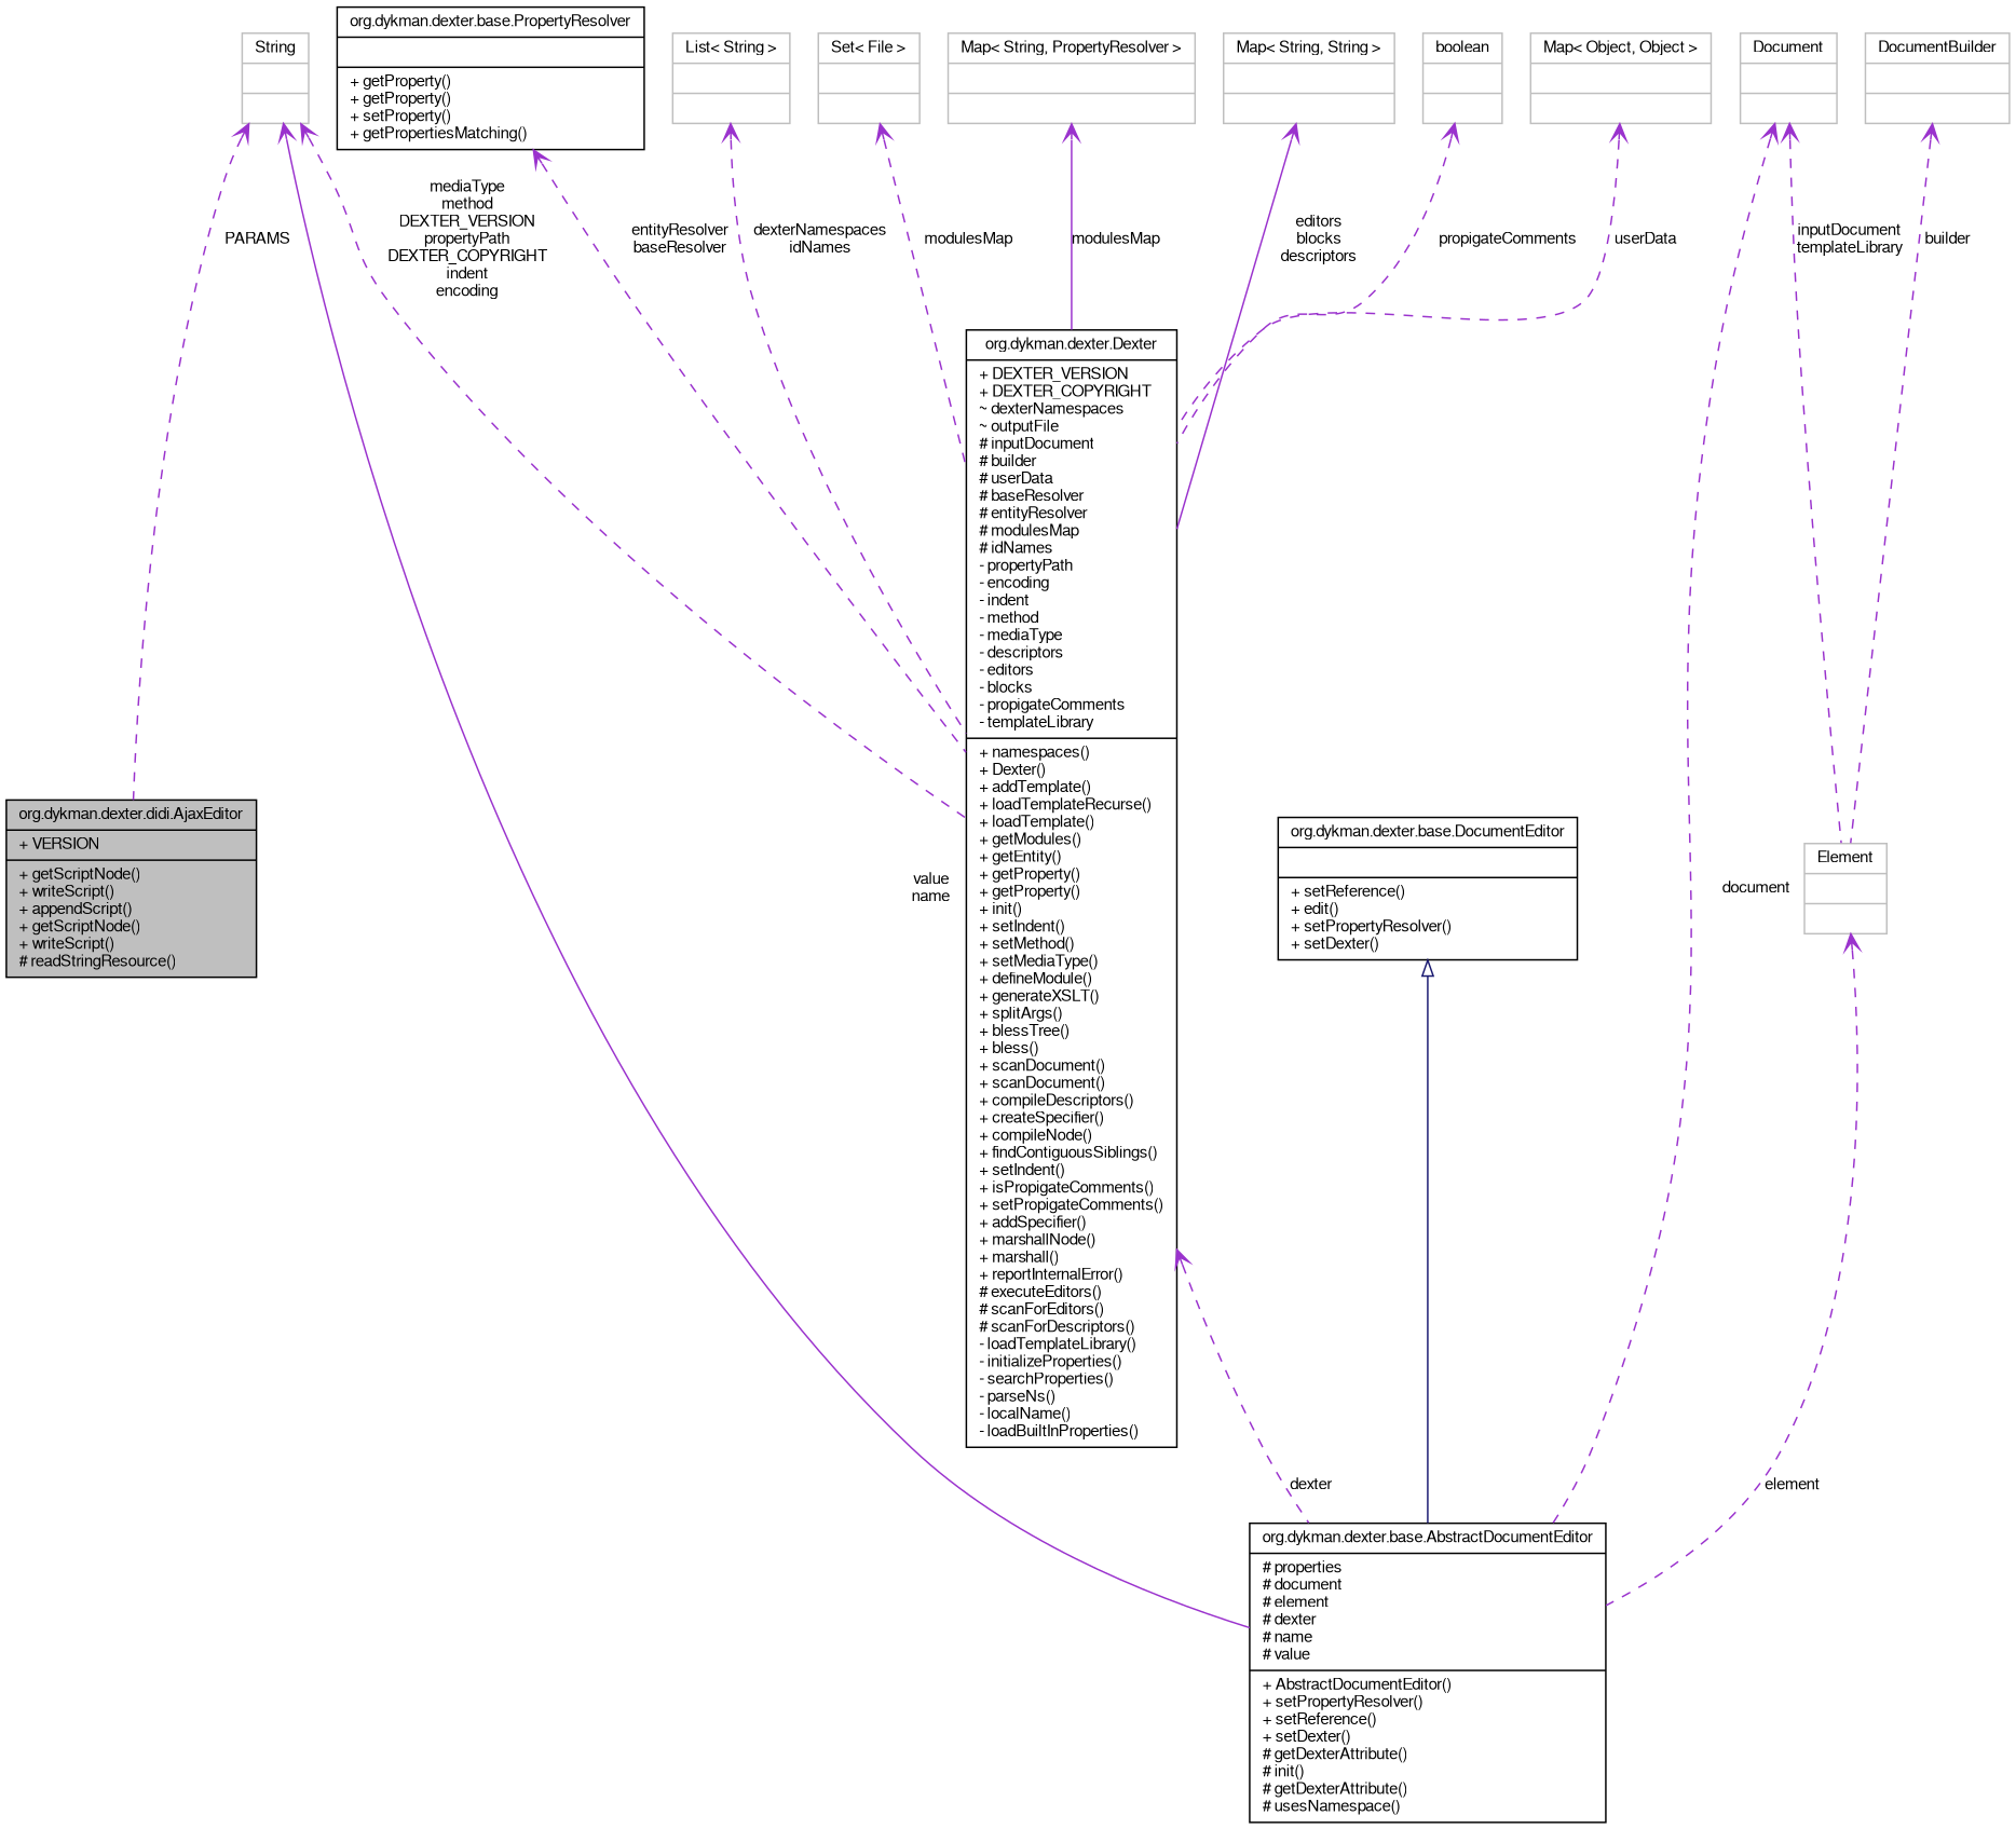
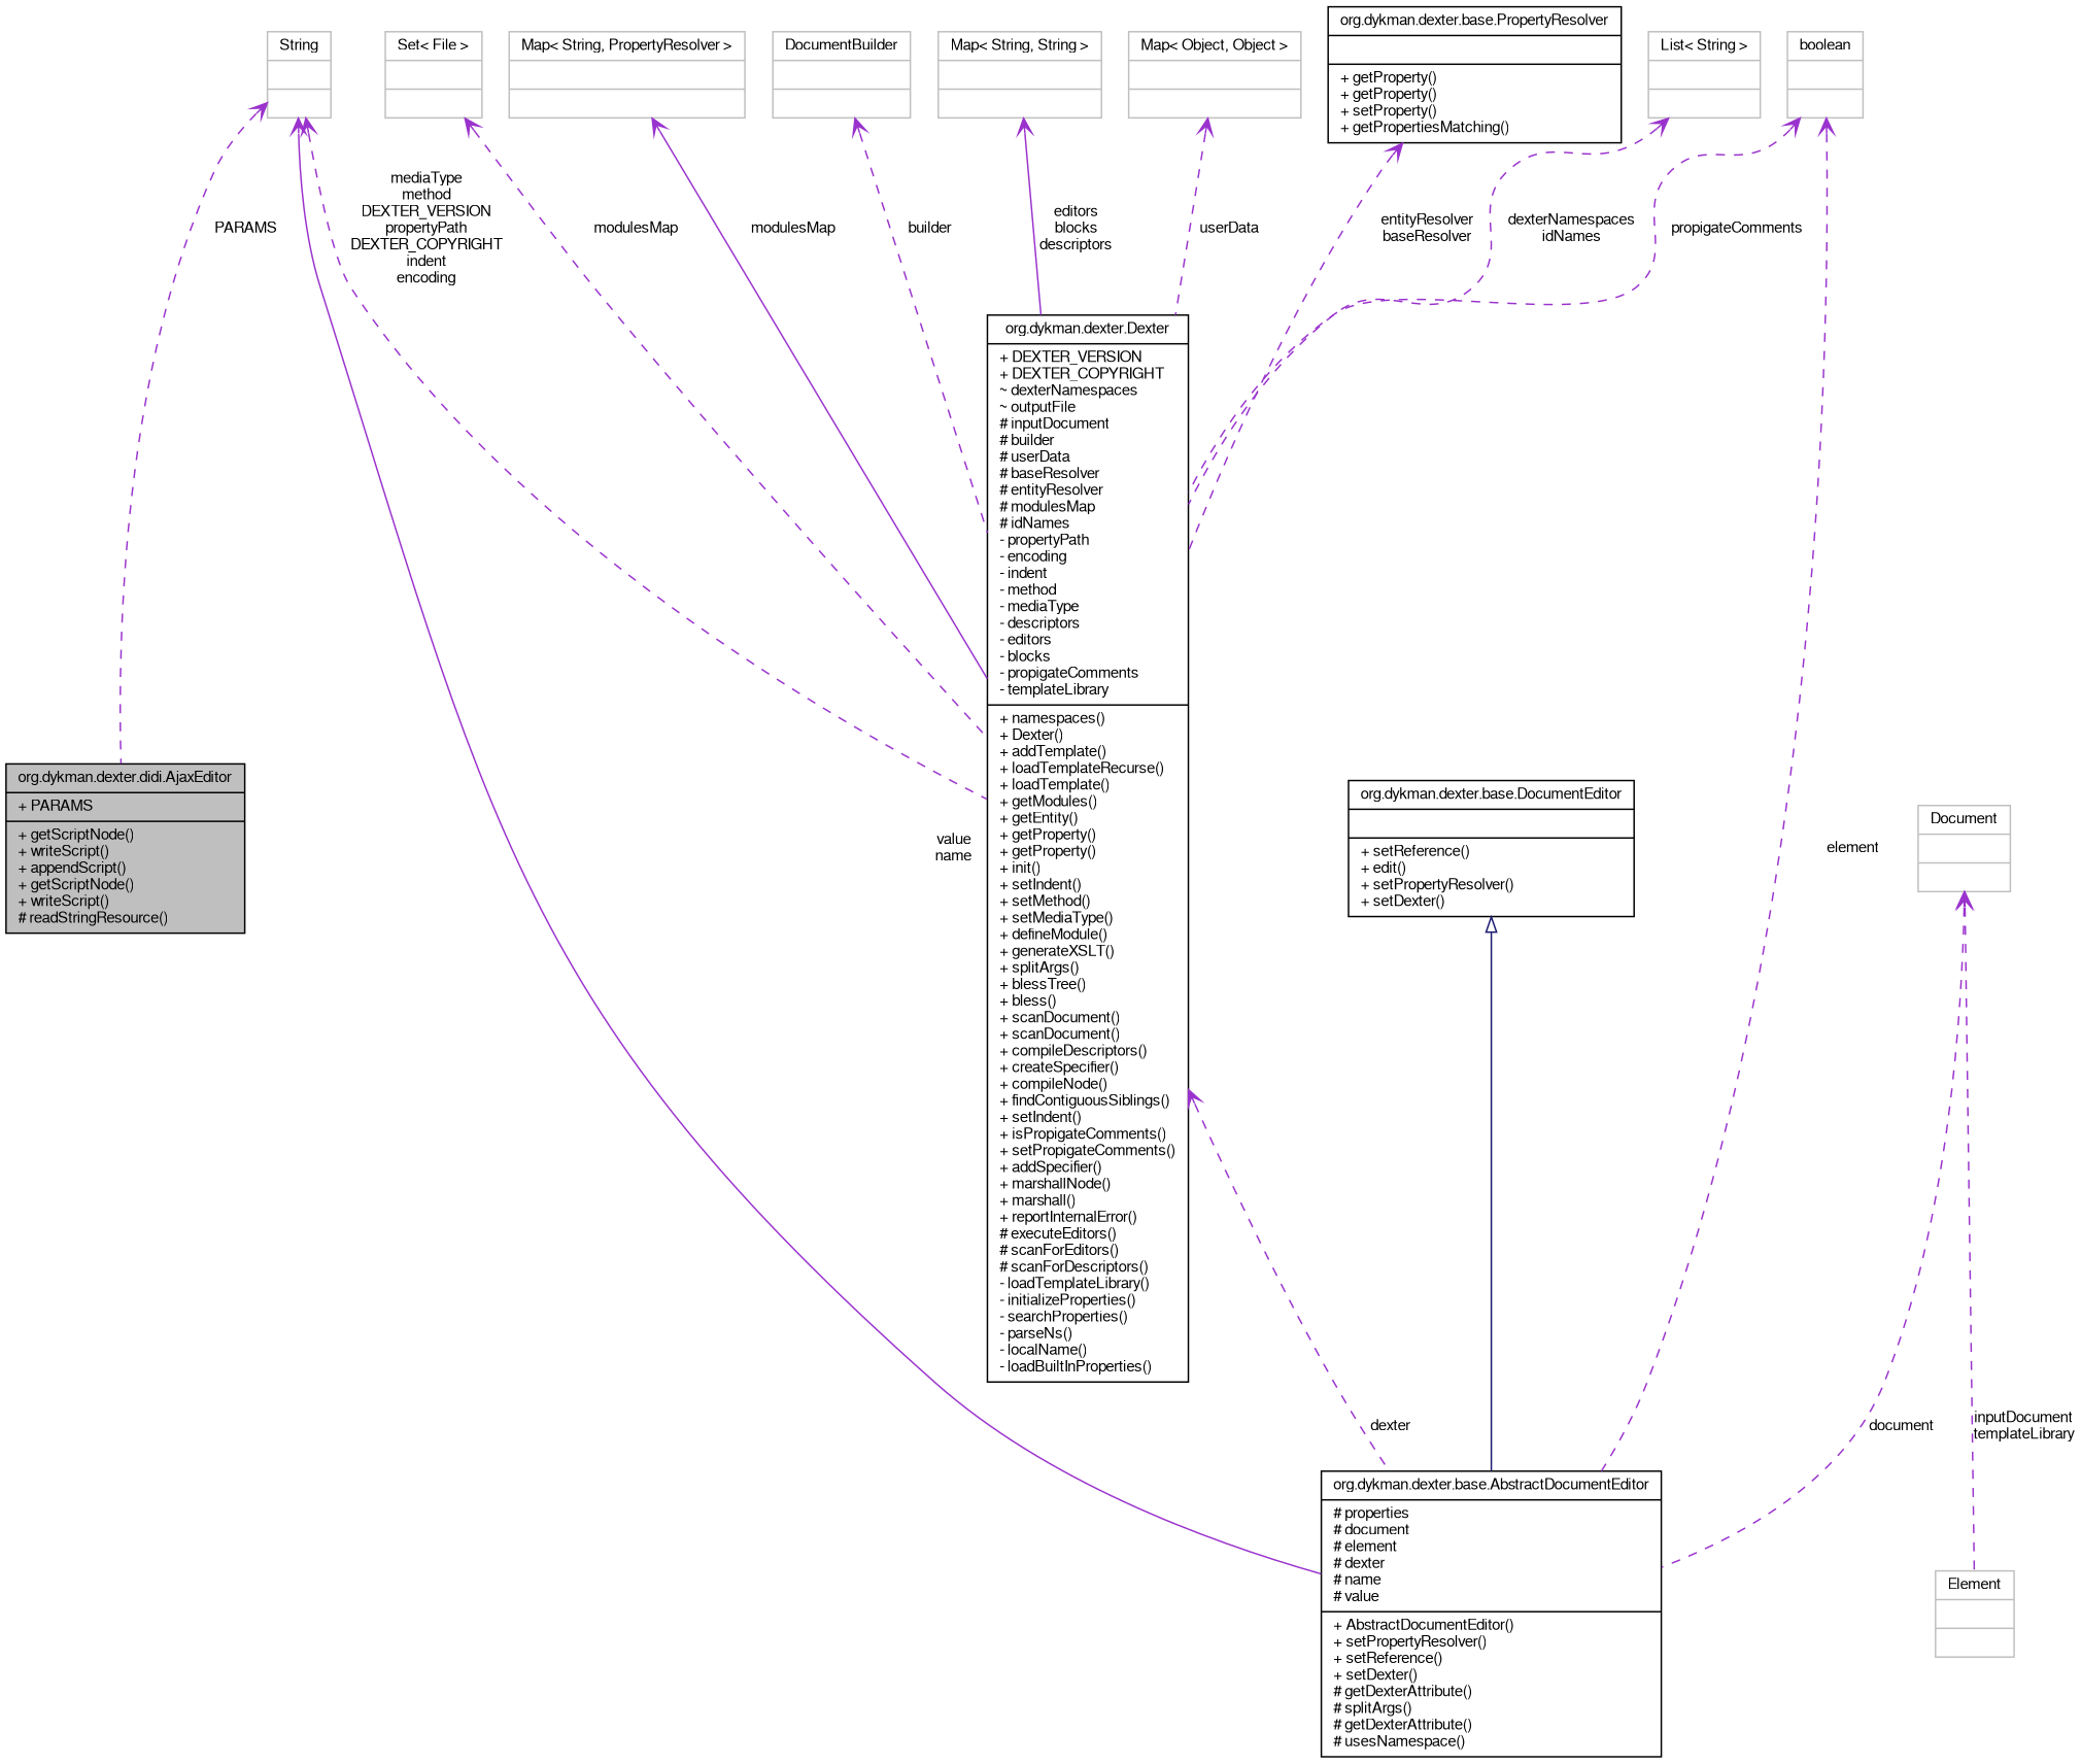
  digraph {
    node [color=grey75 fontname=FreeSans fontsize=10 shape=record]
    edge [arrowtail=open color=darkorchid3 dir=back fontname=FreeSans fontsize=10 labelfontname=FreeSans labelfontsize=10 style=dashed]
-   n1 [color=black fillcolor=grey75 fontcolor=black height=0.2 label="{org.dykman.dexter.didi.AjaxEditor\n|+ VERSION\l|+ getScriptNode()\l+ writeScript()\l+ appendScript()\l+ getScriptNode()\l+ writeScript()\l# readStringResource()\l}" style=filled width=0.4]
-   n2 [color=black height=0.2 label="{org.dykman.dexter.base.AbstractDocumentEditor\n|# properties\l# document\l# element\l# dexter\l# name\l# value\l|+ AbstractDocumentEditor()\l+ setPropertyResolver()\l+ setReference()\l+ setDexter()\l# getDexterAttribute()\l# init()\l# getDexterAttribute()\l# usesNamespace()\l}" width=0.4]
+   n1 [color=black fillcolor=grey75 fontcolor=black height=0.2 label="{org.dykman.dexter.didi.AjaxEditor\n|+ PARAMS\l|+ getScriptNode()\l+ writeScript()\l+ appendScript()\l+ getScriptNode()\l+ writeScript()\l# readStringResource()\l}" style=filled width=0.4]
+   n2 [color=black height=0.2 label="{org.dykman.dexter.base.AbstractDocumentEditor\n|# properties\l# document\l# element\l# dexter\l# name\l# value\l|+ AbstractDocumentEditor()\l+ setPropertyResolver()\l+ setReference()\l+ setDexter()\l# getDexterAttribute()\l# splitArgs()\l# getDexterAttribute()\l# usesNamespace()\l}" width=0.4]
    n3 [color=black height=0.2 label="{org.dykman.dexter.base.DocumentEditor\n||+ setReference()\l+ edit()\l+ setPropertyResolver()\l+ setDexter()\l}" width=0.4]
    n4 [height=0.2 label="{String\n||}" width=0.4]
    n5 [color=black height=0.2 label="{org.dykman.dexter.Dexter\n|+ DEXTER_VERSION\l+ DEXTER_COPYRIGHT\l~ dexterNamespaces\l~ outputFile\l# inputDocument\l# builder\l# userData\l# baseResolver\l# entityResolver\l# modulesMap\l# idNames\l- propertyPath\l- encoding\l- indent\l- method\l- mediaType\l- descriptors\l- editors\l- blocks\l- propigateComments\l- templateLibrary\l|+ namespaces()\l+ Dexter()\l+ addTemplate()\l+ loadTemplateRecurse()\l+ loadTemplate()\l+ getModules()\l+ getEntity()\l+ getProperty()\l+ getProperty()\l+ init()\l+ setIndent()\l+ setMethod()\l+ setMediaType()\l+ defineModule()\l+ generateXSLT()\l+ splitArgs()\l+ blessTree()\l+ bless()\l+ scanDocument()\l+ scanDocument()\l+ compileDescriptors()\l+ createSpecifier()\l+ compileNode()\l+ findContiguousSiblings()\l+ setIndent()\l+ isPropigateComments()\l+ setPropigateComments()\l+ addSpecifier()\l+ marshallNode()\l+ marshall()\l+ reportInternalError()\l# executeEditors()\l# scanForEditors()\l# scanForDescriptors()\l- loadTemplateLibrary()\l- initializeProperties()\l- searchProperties()\l- parseNs()\l- localName()\l- loadBuiltInProperties()\l}" width=0.4]
    n6 [color=black height=0.2 label="{org.dykman.dexter.base.PropertyResolver\n||+ getProperty()\l+ getProperty()\l+ setProperty()\l+ getPropertiesMatching()\l}" width=0.4]
    n7 [height=0.2 label="{List\< String \>\n||}" width=0.4]
    n8 [height=0.2 label="{Set\< File \>\n||}" width=0.4]
    n9 [height=0.2 label="{Map\< String, PropertyResolver \>\n||}" width=0.4]
    n10 [height=0.2 label="{DocumentBuilder\n||}" width=0.4]
    n11 [height=0.2 label="{Map\< String, String \>\n||}" width=0.4]
    n12 [height=0.2 label="{Document\n||}" width=0.4]
    n13 [height=0.2 label="{Element\n||}" width=0.4]
    n14 [height=0.2 label="{boolean\n||}" width=0.4]
    n15 [height=0.2 label="{Map\< Object, Object \>\n||}" width=0.4]
    n3 -> n2 [arrowtail=empty color=midnightblue style=solid]
    n4 -> n1 [label=PARAMS]
    n4 -> n2 [label="value\nname" style=solid]
    n4 -> n5 [label="mediaType\nmethod\nDEXTER_VERSION\npropertyPath\nDEXTER_COPYRIGHT\nindent\nencoding"]
    n5 -> n2 [label=dexter]
    n6 -> n5 [label="entityResolver\nbaseResolver"]
    n7 -> n5 [label="dexterNamespaces\nidNames"]
    n8 -> n5 [label=modulesMap]
    n9 -> n5 [label=modulesMap style=solid]
-   n10 -> n13 [label=builder]
+   n10 -> n5 [label=builder]
    n11 -> n5 [label="editors\nblocks\ndescriptors" style=solid]
    n12 -> n2 [label=document]
    n12 -> n13 [label="inputDocument\ntemplateLibrary"]
-   n13 -> n2 [label=element]
+   n14 -> n2 [label=element]
    n14 -> n5 [label=propigateComments]
    n15 -> n5 [label=userData]
  }
